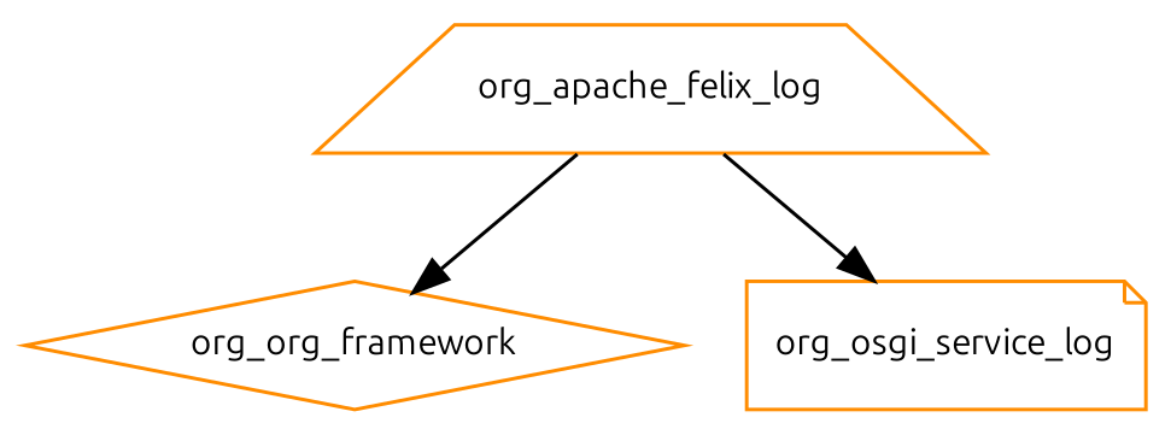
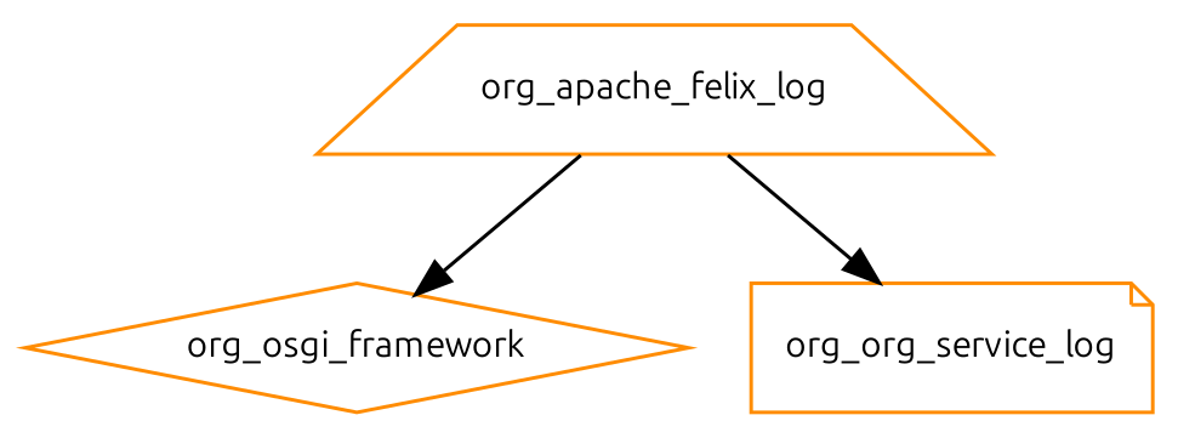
  digraph {
    fontname=Ubuntu
    node [color=darkorange fontname=Ubuntu fontsize=10.0]
    edge [fontname=Ubuntu]
    org_apache_felix_log [shape=trapezium]
-   org_osgi_framework [shape=diamond label=org_org_framework]
-   org_osgi_service_log [shape=note]
+   org_osgi_framework [shape=diamond]
+   org_osgi_service_log [shape=note label=org_org_service_log]
    org_apache_felix_log -> org_osgi_framework
    org_apache_felix_log -> org_osgi_service_log
  }
